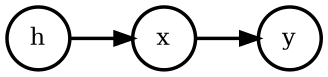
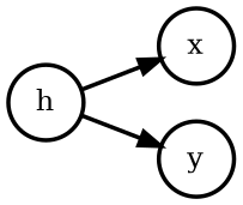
  digraph {
    rankdir=LR
    node [penwidth=2 shape=circle]
    edge [penwidth=2]
    n1 [label=x]
    n2 [label=h]
    n3 [label=y]
    n2 -> n1
-   n1 -> n3
+   n2 -> n3
  }
